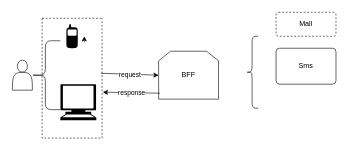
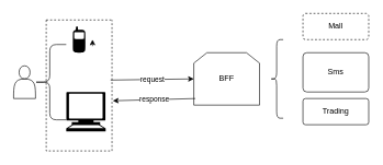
  <mxCell id="0" />
  <mxCell id="1" parent="0" />
  <mxCell id="2" value="" style="shape=actor;whiteSpace=wrap;html=1;" vertex="1" parent="1"><mxGeometry x="20" y="100" width="33.33" height="50" as="geometry" /></mxCell>
  <mxCell id="3" style="edgeStyle=orthogonalEdgeStyle;rounded=0;orthogonalLoop=1;jettySize=auto;html=1;" edge="1" parent="1"><mxGeometry relative="1" as="geometry"><mxPoint x="140" y="60" as="targetPoint" /><mxPoint x="140" y="70" as="sourcePoint" /></mxGeometry></mxCell>
  <mxCell id="4" value="" style="shape=mxgraph.signs.tech.cell_phone;html=1;pointerEvents=1;fillColor=#000000;strokeColor=none;verticalLabelPosition=bottom;verticalAlign=top;align=center;sketch=0;" vertex="1" parent="1"><mxGeometry x="110" y="40" width="19.18" height="40" as="geometry" /></mxCell>
  <mxCell id="5" value="" style="shape=mxgraph.signs.tech.computer;html=1;pointerEvents=1;fillColor=#000000;strokeColor=none;verticalLabelPosition=bottom;verticalAlign=top;align=center;sketch=0;" vertex="1" parent="1"><mxGeometry x="100" y="140" width="60" height="60" as="geometry" /></mxCell>
  <mxCell id="6" value="" style="shape=curlyBracket;whiteSpace=wrap;html=1;rounded=1;labelPosition=left;verticalLabelPosition=middle;align=right;verticalAlign=middle;" vertex="1" parent="1"><mxGeometry x="50" y="67.5" width="50" height="115" as="geometry" /></mxCell>
- <mxCell id="7" value="BFF" style="shape=loopLimit;whiteSpace=wrap;html=1;" vertex="1" parent="1"><mxGeometry x="264" y="85" width="100" height="80" as="geometry" /></mxCell>
+ <mxCell id="7" value="BFF" style="shape=loopLimit;whiteSpace=wrap;html=1;" vertex="1" parent="1"><mxGeometry x="294" y="80" width="100" height="80" as="geometry" /></mxCell>
  <mxCell id="8" value="" style="swimlane;startSize=0;dashed=1;" vertex="1" parent="1"><mxGeometry x="69.59" y="30" width="100" height="200" as="geometry" /></mxCell>
  <mxCell id="9" value="" style="endArrow=classic;html=1;rounded=0;entryX=0;entryY=0.5;entryDx=0;entryDy=0;exitX=0.979;exitY=0.459;exitDx=0;exitDy=0;exitPerimeter=0;" edge="1" parent="1" source="8" target="7"><mxGeometry relative="1" as="geometry"><mxPoint x="210" y="220" as="sourcePoint" /><mxPoint x="370" y="220" as="targetPoint" /></mxGeometry></mxCell>
  <mxCell id="10" value="request" style="edgeLabel;resizable=0;html=1;align=center;verticalAlign=middle;" connectable="0" vertex="1" parent="9"><mxGeometry relative="1" as="geometry" /></mxCell>
  <mxCell id="11" value="" style="endArrow=classic;html=1;rounded=0;entryX=1.013;entryY=0.617;entryDx=0;entryDy=0;entryPerimeter=0;exitX=0.024;exitY=0.875;exitDx=0;exitDy=0;exitPerimeter=0;" edge="1" parent="1" source="7" target="8"><mxGeometry relative="1" as="geometry"><mxPoint x="290" y="150" as="sourcePoint" /><mxPoint x="340" y="220" as="targetPoint" /></mxGeometry></mxCell>
  <mxCell id="12" value="response" style="edgeLabel;resizable=0;html=1;align=center;verticalAlign=middle;" connectable="0" vertex="1" parent="11"><mxGeometry relative="1" as="geometry" /></mxCell>
  <mxCell id="13" value="" style="shape=curlyBracket;whiteSpace=wrap;html=1;rounded=1;labelPosition=left;verticalLabelPosition=middle;align=right;verticalAlign=middle;size=0.5;" vertex="1" parent="1"><mxGeometry x="410" y="60" width="20" height="120" as="geometry" /></mxCell>
  <mxCell id="14" value="Mall" style="rounded=1;arcSize=10;whiteSpace=wrap;html=1;align=center;dashed=1;" vertex="1" parent="1"><mxGeometry x="460" y="20" width="100" height="40" as="geometry" /></mxCell>
  <mxCell id="15" value="Sms" style="rounded=1;arcSize=10;whiteSpace=wrap;html=1;align=center;" vertex="1" parent="1"><mxGeometry x="460" y="80" width="100" height="60" as="geometry" /></mxCell>
+ <mxCell id="16" value="Trading" style="rounded=1;arcSize=10;whiteSpace=wrap;html=1;align=center;" vertex="1" parent="1"><mxGeometry x="460" y="150" width="100" height="40" as="geometry" /></mxCell>
